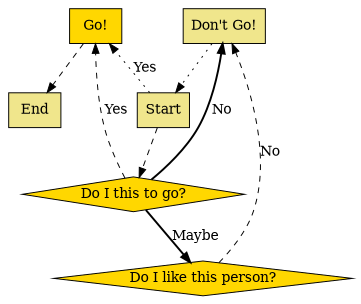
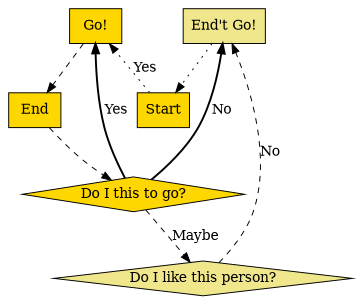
  strict digraph {
    node [fillcolor=gold shape=box style=filled]
    edge [style=dashed]
    n1 [label="Go!"]
-   n2 [fillcolor=khaki label="Don't Go!"]
-   n3 [fillcolor=khaki label=End]
-   n4 [fillcolor=khaki label=Start]
+   n2 [fillcolor=khaki label="End't Go!"]
+   n3 [label=End]
+   n4 [label=Start]
    n5 [label="Do I this to go?" shape=diamond]
-   n6 [label="Do I like this person?" shape=diamond]
+   n6 [fillcolor=khaki label="Do I like this person?" shape=diamond]
    subgraph sub_1 {
      rank=same
      n1
      n2
    }
    n1 -> n3
    n2 -> n4 [style=dotted]
    n4 -> n1 [label=Yes style=dotted]
-   n4 -> n5
-   n5 -> n1 [label=Yes]
+   n3 -> n5
+   n5 -> n1 [label=Yes style=bold]
    n5 -> n2 [label=No style=bold]
-   n5 -> n6 [label=Maybe style=bold]
+   n5 -> n6 [label=Maybe]
    n6 -> n2 [label=No]
  }
